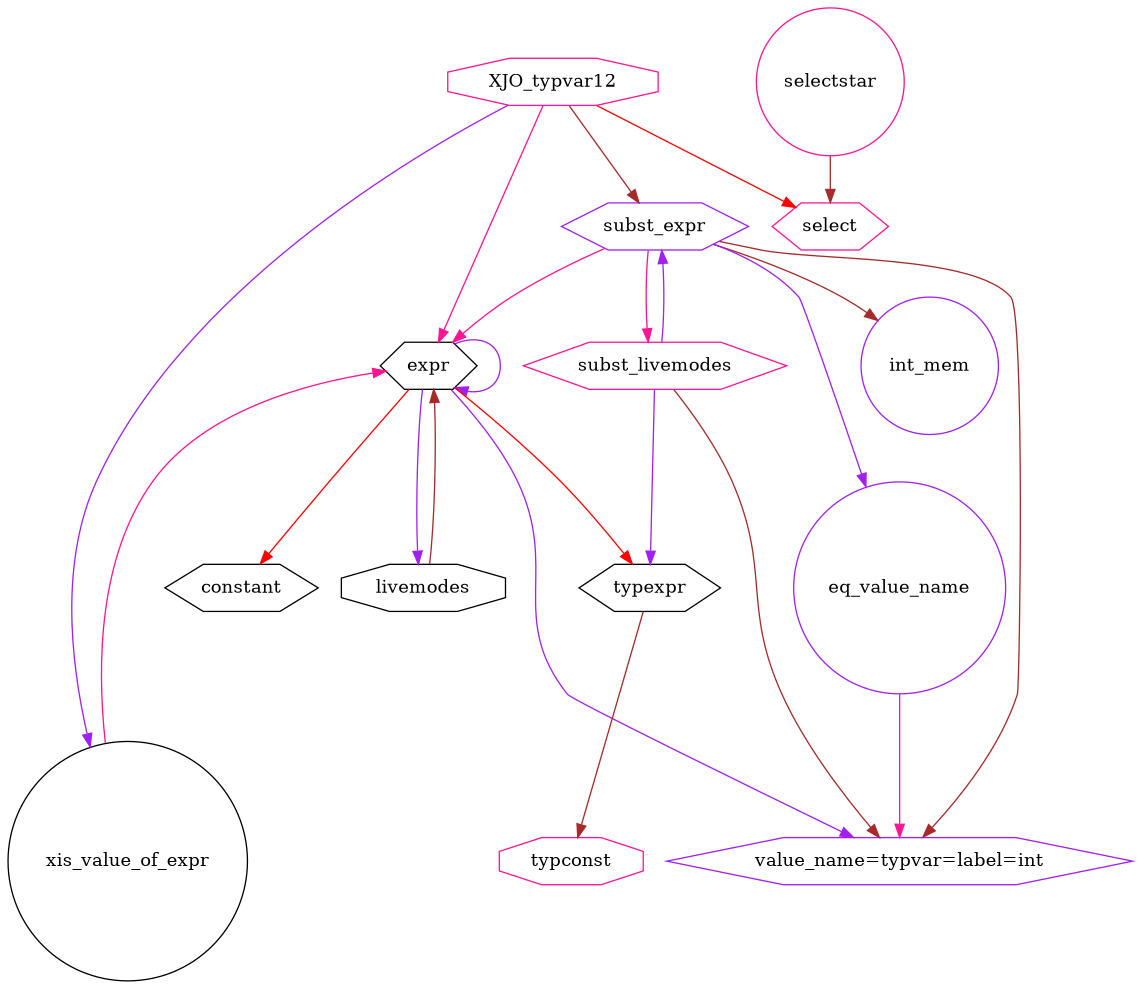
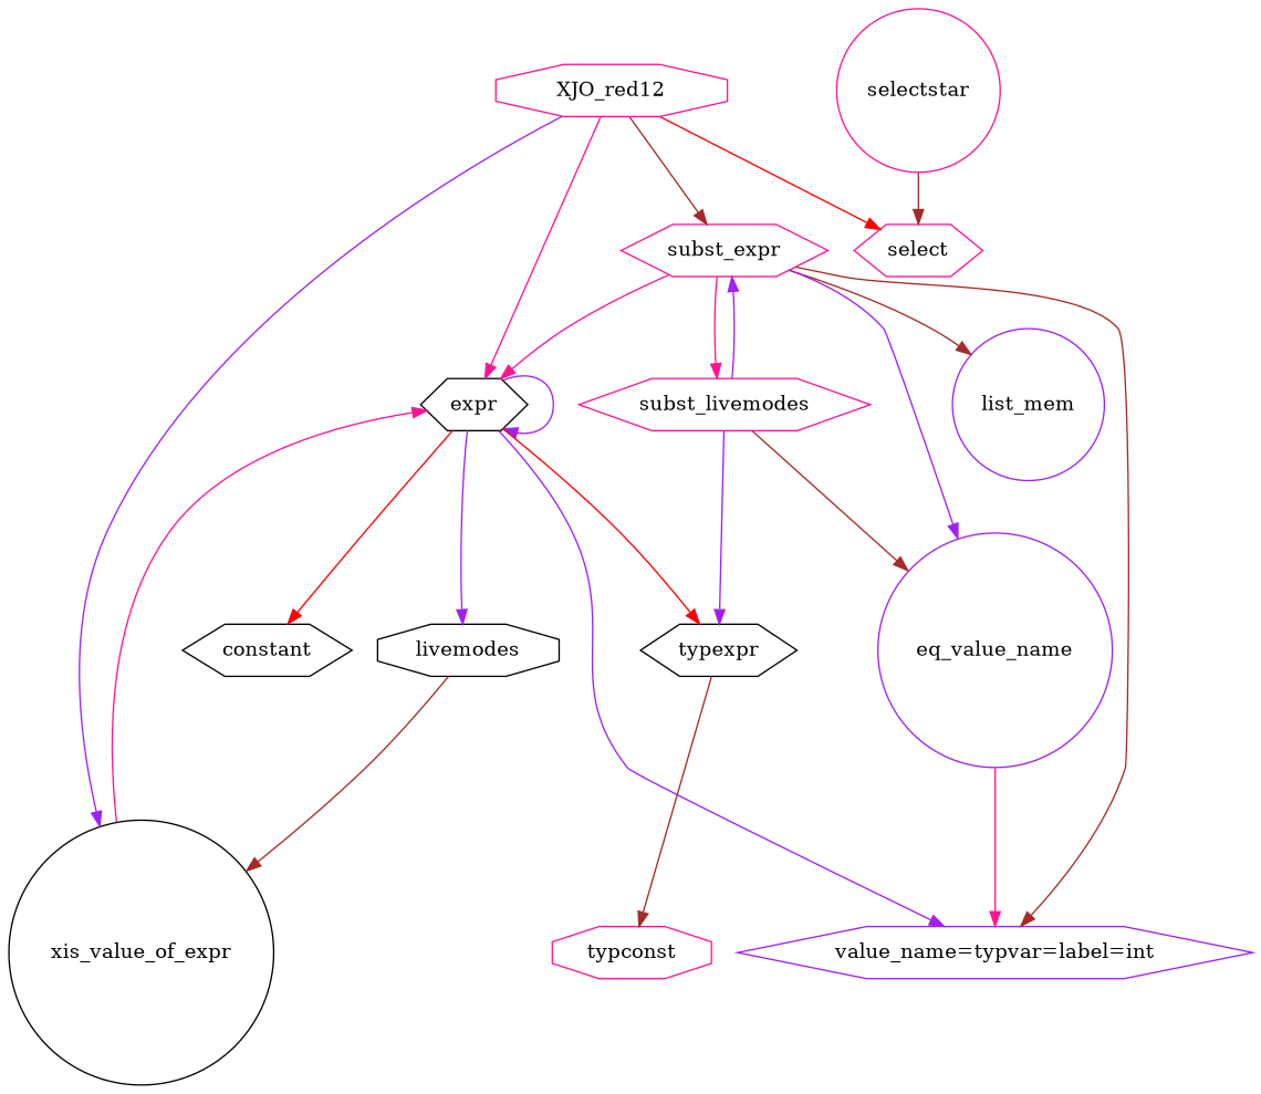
  digraph {
    ranksep=0.5
    node [color=deeppink shape=hexagon]
    edge [color=brown]
    n1 [color=purple label="value_name=typvar=label=int"]
    livemodes [color=black shape=octagon]
    expr [color=black]
    constant [color=black]
    typexpr [color=black]
    typconst [shape=octagon]
    selectstar [shape=circle]
    select
    xis_value_of_expr [color=black shape=circle]
-   list_mem [color=purple shape=circle label=int_mem]
-   subst_expr [color=purple]
+   list_mem [color=purple shape=circle]
+   subst_expr
    subst_livemodes
    eq_value_name [color=purple shape=circle]
-   XJO_red12 [shape=octagon label=XJO_typvar12]
-   livemodes -> expr
+   XJO_red12 [shape=octagon]
+   livemodes -> xis_value_of_expr
    expr -> n1 [color=purple]
    expr -> livemodes [color=purple]
    expr -> expr [color=purple]
    expr -> constant [color=red]
    expr -> typexpr [color=red]
    typexpr -> typconst
    selectstar -> select
    xis_value_of_expr -> expr [color=deeppink]
    subst_expr -> n1
    subst_expr -> expr [color=deeppink]
    subst_expr -> list_mem
    subst_expr -> subst_livemodes [color=deeppink]
    subst_expr -> eq_value_name [color=purple]
-   subst_livemodes -> n1
+   subst_livemodes -> eq_value_name
    subst_livemodes -> typexpr [color=purple]
    subst_livemodes -> subst_expr [color=purple]
    eq_value_name -> n1 [color=deeppink]
    XJO_red12 -> expr [color=deeppink]
    XJO_red12 -> select [color=red]
    XJO_red12 -> xis_value_of_expr [color=purple]
    XJO_red12 -> subst_expr
  }
